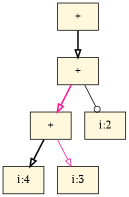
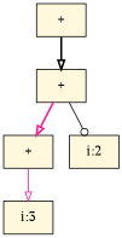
  digraph {
    fontname="PT Serif"
    node [fillcolor=cornsilk fontname="PT Serif" shape=box style=filled]
    edge [arrowhead=onormal color=black fontname="PT Serif" style=bold]
    n1 [label="+"]
    n2 [label="+"]
    n3 [label="+"]
    n4 [label="i:2"]
-   n5 [label="i:4"]
    n6 [label="i:3"]
    n1 -> n2
    n2 -> n3 [color=deeppink]
    n2 -> n4 [arrowhead=odot style=solid]
-   n3 -> n5
    n3 -> n6 [color=deeppink style=solid]
  }
